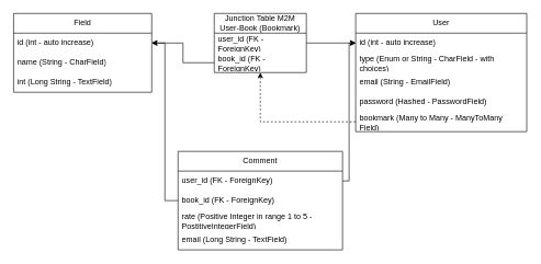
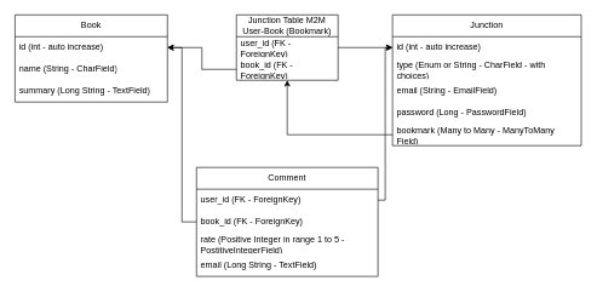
  <mxCell id="0" />
  <mxCell id="1" parent="0" />
- <mxCell id="2" value="Field" style="swimlane;fontStyle=0;childLayout=stackLayout;horizontal=1;startSize=30;horizontalStack=0;resizeParent=1;resizeParentMax=0;resizeLast=0;collapsible=1;marginBottom=0;whiteSpace=wrap;html=1;" vertex="1" parent="1"><mxGeometry x="20" y="20" width="210" height="120" as="geometry" /></mxCell>
+ <mxCell id="2" value="Book" style="swimlane;fontStyle=0;childLayout=stackLayout;horizontal=1;startSize=30;horizontalStack=0;resizeParent=1;resizeParentMax=0;resizeLast=0;collapsible=1;marginBottom=0;whiteSpace=wrap;html=1;" vertex="1" parent="1"><mxGeometry x="20" y="20" width="210" height="120" as="geometry" /></mxCell>
  <mxCell id="3" value="id (int - auto increase)" style="text;strokeColor=none;fillColor=none;align=left;verticalAlign=middle;spacingLeft=4;spacingRight=4;overflow=hidden;points=[[0,0.5],[1,0.5]];portConstraint=eastwest;rotatable=0;whiteSpace=wrap;html=1;" vertex="1" parent="2"><mxGeometry y="30" width="210" height="30" as="geometry" /></mxCell>
  <mxCell id="4" value="name (String - CharField)" style="text;strokeColor=none;fillColor=none;align=left;verticalAlign=middle;spacingLeft=4;spacingRight=4;overflow=hidden;points=[[0,0.5],[1,0.5]];portConstraint=eastwest;rotatable=0;whiteSpace=wrap;html=1;" vertex="1" parent="2"><mxGeometry y="60" width="210" height="30" as="geometry" /></mxCell>
- <mxCell id="5" value="int (Long String - TextField)" style="text;strokeColor=none;fillColor=none;align=left;verticalAlign=middle;spacingLeft=4;spacingRight=4;overflow=hidden;points=[[0,0.5],[1,0.5]];portConstraint=eastwest;rotatable=0;whiteSpace=wrap;html=1;" vertex="1" parent="2"><mxGeometry y="90" width="210" height="30" as="geometry" /></mxCell>
- <mxCell id="6" value="User" style="swimlane;fontStyle=0;childLayout=stackLayout;horizontal=1;startSize=30;horizontalStack=0;resizeParent=1;resizeParentMax=0;resizeLast=0;collapsible=1;marginBottom=0;whiteSpace=wrap;html=1;" vertex="1" parent="1"><mxGeometry x="540" y="20" width="260" height="180" as="geometry" /></mxCell>
+ <mxCell id="5" value="summary (Long String - TextField)" style="text;strokeColor=none;fillColor=none;align=left;verticalAlign=middle;spacingLeft=4;spacingRight=4;overflow=hidden;points=[[0,0.5],[1,0.5]];portConstraint=eastwest;rotatable=0;whiteSpace=wrap;html=1;" vertex="1" parent="2"><mxGeometry y="90" width="210" height="30" as="geometry" /></mxCell>
+ <mxCell id="6" value="Junction" style="swimlane;fontStyle=0;childLayout=stackLayout;horizontal=1;startSize=30;horizontalStack=0;resizeParent=1;resizeParentMax=0;resizeLast=0;collapsible=1;marginBottom=0;whiteSpace=wrap;html=1;" vertex="1" parent="1"><mxGeometry x="540" y="20" width="260" height="180" as="geometry" /></mxCell>
  <mxCell id="7" value="id (int - auto increase)" style="text;strokeColor=none;fillColor=none;align=left;verticalAlign=middle;spacingLeft=4;spacingRight=4;overflow=hidden;points=[[0,0.5],[1,0.5]];portConstraint=eastwest;rotatable=0;whiteSpace=wrap;html=1;" vertex="1" parent="6"><mxGeometry y="30" width="260" height="30" as="geometry" /></mxCell>
  <mxCell id="8" value="type (Enum or String - CharField - with choices)" style="text;strokeColor=none;fillColor=none;align=left;verticalAlign=middle;spacingLeft=4;spacingRight=4;overflow=hidden;points=[[0,0.5],[1,0.5]];portConstraint=eastwest;rotatable=0;whiteSpace=wrap;html=1;" vertex="1" parent="6"><mxGeometry y="60" width="260" height="30" as="geometry" /></mxCell>
  <mxCell id="9" value="email (String - EmailField)" style="text;strokeColor=none;fillColor=none;align=left;verticalAlign=middle;spacingLeft=4;spacingRight=4;overflow=hidden;points=[[0,0.5],[1,0.5]];portConstraint=eastwest;rotatable=0;whiteSpace=wrap;html=1;" vertex="1" parent="6"><mxGeometry y="90" width="260" height="30" as="geometry" /></mxCell>
- <mxCell id="10" value="password (Hashed - PasswordField)" style="text;strokeColor=none;fillColor=none;align=left;verticalAlign=middle;spacingLeft=4;spacingRight=4;overflow=hidden;points=[[0,0.5],[1,0.5]];portConstraint=eastwest;rotatable=0;whiteSpace=wrap;html=1;" vertex="1" parent="6"><mxGeometry y="120" width="260" height="30" as="geometry" /></mxCell>
+ <mxCell id="10" value="password (Long - PasswordField)" style="text;strokeColor=none;fillColor=none;align=left;verticalAlign=middle;spacingLeft=4;spacingRight=4;overflow=hidden;points=[[0,0.5],[1,0.5]];portConstraint=eastwest;rotatable=0;whiteSpace=wrap;html=1;" vertex="1" parent="6"><mxGeometry y="120" width="260" height="30" as="geometry" /></mxCell>
  <mxCell id="11" value="bookmark (Many to Many - ManyToMany Field)" style="text;strokeColor=none;fillColor=none;align=left;verticalAlign=middle;spacingLeft=4;spacingRight=4;overflow=hidden;points=[[0,0.5],[1,0.5]];portConstraint=eastwest;rotatable=0;whiteSpace=wrap;html=1;" vertex="1" parent="6"><mxGeometry y="150" width="260" height="30" as="geometry" /></mxCell>
  <mxCell id="12" value="Comment" style="swimlane;fontStyle=0;childLayout=stackLayout;horizontal=1;startSize=30;horizontalStack=0;resizeParent=1;resizeParentMax=0;resizeLast=0;collapsible=1;marginBottom=0;whiteSpace=wrap;html=1;" vertex="1" parent="1"><mxGeometry x="270" y="230" width="250" height="150" as="geometry" /></mxCell>
  <mxCell id="13" value="user_id (FK - ForeignKey)" style="text;strokeColor=none;fillColor=none;align=left;verticalAlign=middle;spacingLeft=4;spacingRight=4;overflow=hidden;points=[[0,0.5],[1,0.5]];portConstraint=eastwest;rotatable=0;whiteSpace=wrap;html=1;" vertex="1" parent="12"><mxGeometry y="30" width="250" height="30" as="geometry" /></mxCell>
  <mxCell id="14" value="book_id (FK - ForeignKey)" style="text;strokeColor=none;fillColor=none;align=left;verticalAlign=middle;spacingLeft=4;spacingRight=4;overflow=hidden;points=[[0,0.5],[1,0.5]];portConstraint=eastwest;rotatable=0;whiteSpace=wrap;html=1;" vertex="1" parent="12"><mxGeometry y="60" width="250" height="30" as="geometry" /></mxCell>
  <mxCell id="15" value="rate (Positive Integer in range 1 to 5 - PostitiveIntegerField)" style="text;strokeColor=none;fillColor=none;align=left;verticalAlign=middle;spacingLeft=4;spacingRight=4;overflow=hidden;points=[[0,0.5],[1,0.5]];portConstraint=eastwest;rotatable=0;whiteSpace=wrap;html=1;" vertex="1" parent="12"><mxGeometry y="90" width="250" height="30" as="geometry" /></mxCell>
  <mxCell id="16" value="email (Long String - TextField)" style="text;strokeColor=none;fillColor=none;align=left;verticalAlign=middle;spacingLeft=4;spacingRight=4;overflow=hidden;points=[[0,0.5],[1,0.5]];portConstraint=eastwest;rotatable=0;whiteSpace=wrap;html=1;" vertex="1" parent="12"><mxGeometry y="120" width="250" height="30" as="geometry" /></mxCell>
  <mxCell id="17" style="edgeStyle=orthogonalEdgeStyle;rounded=0;orthogonalLoop=1;jettySize=auto;html=1;entryX=0;entryY=0.5;entryDx=0;entryDy=0;" edge="1" parent="1" source="13" target="7"><mxGeometry relative="1" as="geometry"><Array as="points"><mxPoint x="530" y="275" /><mxPoint x="530" y="65" /></Array></mxGeometry></mxCell>
  <mxCell id="18" style="edgeStyle=orthogonalEdgeStyle;rounded=0;orthogonalLoop=1;jettySize=auto;html=1;entryX=1;entryY=0.5;entryDx=0;entryDy=0;" edge="1" parent="1" source="14" target="3"><mxGeometry relative="1" as="geometry" /></mxCell>
  <mxCell id="19" value="Junction Table M2M User-Book (Bookmark)" style="swimlane;fontStyle=0;childLayout=stackLayout;horizontal=1;startSize=30;horizontalStack=0;resizeParent=1;resizeParentMax=0;resizeLast=0;collapsible=1;marginBottom=0;whiteSpace=wrap;html=1;" vertex="1" parent="1"><mxGeometry x="325" y="20" width="140" height="90" as="geometry" /></mxCell>
  <mxCell id="20" value="user_id (FK - ForeignKey)" style="text;strokeColor=none;fillColor=none;align=left;verticalAlign=middle;spacingLeft=4;spacingRight=4;overflow=hidden;points=[[0,0.5],[1,0.5]];portConstraint=eastwest;rotatable=0;whiteSpace=wrap;html=1;" vertex="1" parent="19"><mxGeometry y="30" width="140" height="30" as="geometry" /></mxCell>
  <mxCell id="21" value="book_id (FK - ForeignKey)" style="text;strokeColor=none;fillColor=none;align=left;verticalAlign=middle;spacingLeft=4;spacingRight=4;overflow=hidden;points=[[0,0.5],[1,0.5]];portConstraint=eastwest;rotatable=0;whiteSpace=wrap;html=1;" vertex="1" parent="19"><mxGeometry y="60" width="140" height="30" as="geometry" /></mxCell>
- <mxCell id="22" style="edgeStyle=orthogonalEdgeStyle;rounded=0;orthogonalLoop=1;jettySize=auto;html=1;dashed=1;" edge="1" parent="1" source="11" target="19"><mxGeometry relative="1" as="geometry" /></mxCell>
+ <mxCell id="22" style="edgeStyle=orthogonalEdgeStyle;rounded=0;orthogonalLoop=1;jettySize=auto;html=1;" edge="1" parent="1" source="11" target="19"><mxGeometry relative="1" as="geometry" /></mxCell>
  <mxCell id="23" style="edgeStyle=orthogonalEdgeStyle;rounded=0;orthogonalLoop=1;jettySize=auto;html=1;entryX=0;entryY=0.5;entryDx=0;entryDy=0;" edge="1" parent="1" source="20" target="7"><mxGeometry relative="1" as="geometry" /></mxCell>
  <mxCell id="24" style="edgeStyle=orthogonalEdgeStyle;rounded=0;orthogonalLoop=1;jettySize=auto;html=1;entryX=1;entryY=0.5;entryDx=0;entryDy=0;" edge="1" parent="1" source="21" target="3"><mxGeometry relative="1" as="geometry" /></mxCell>
